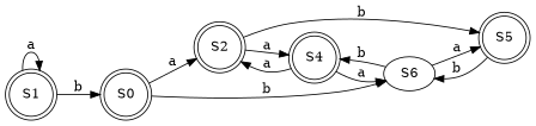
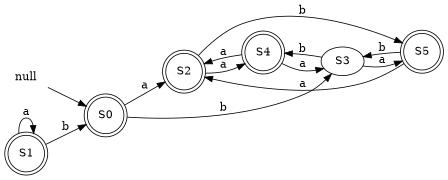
  digraph {
    rankdir=LR
    node [shape=doublecircle]
+   null [shape=plaintext]
    S0
    S2
-   S3 [label=S6 shape=""]
+   S3 [shape=""]
    S1
    S4
    S5
+   null -> S0
    S0 -> S2 [label=a]
    S0 -> S3 [label=b]
    S2 -> S4 [label=a]
    S2 -> S5 [label=b]
    S3 -> S4 [label=b]
    S3 -> S5 [label=a]
    S1 -> S0 [label=b]
    S1 -> S1 [label=a]
    S4 -> S2 [label=a]
    S4 -> S3 [label=a]
+   S5 -> S2 [label=a]
    S5 -> S3 [label=b]
  }
